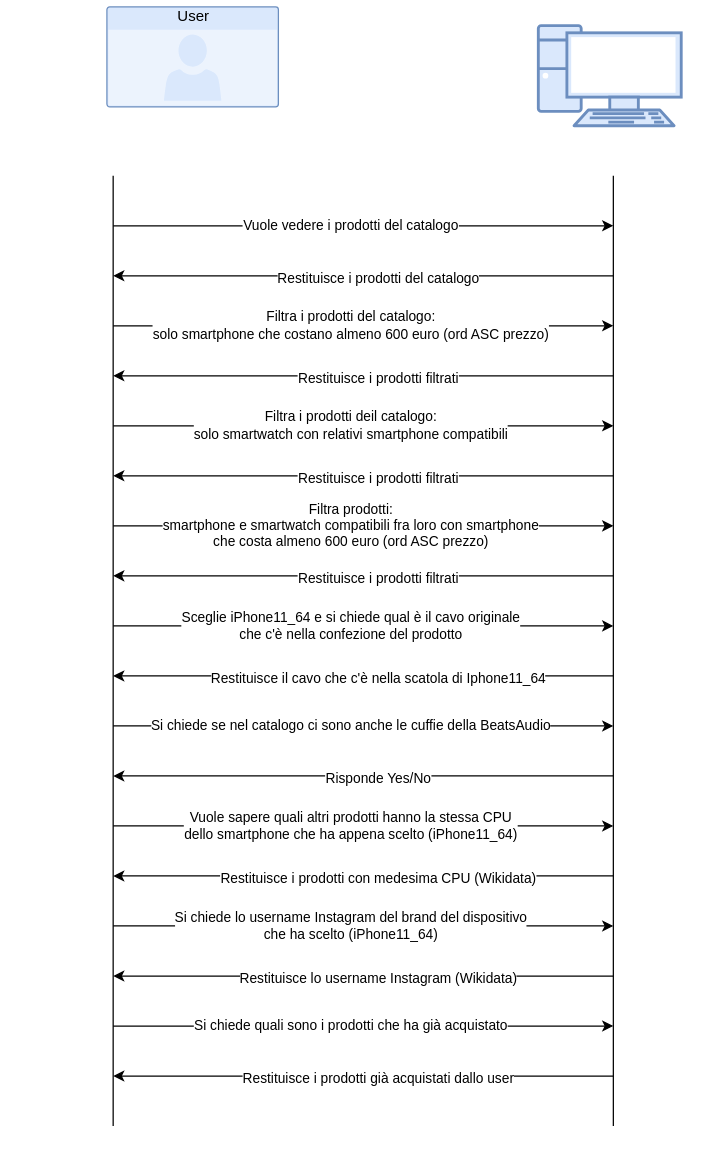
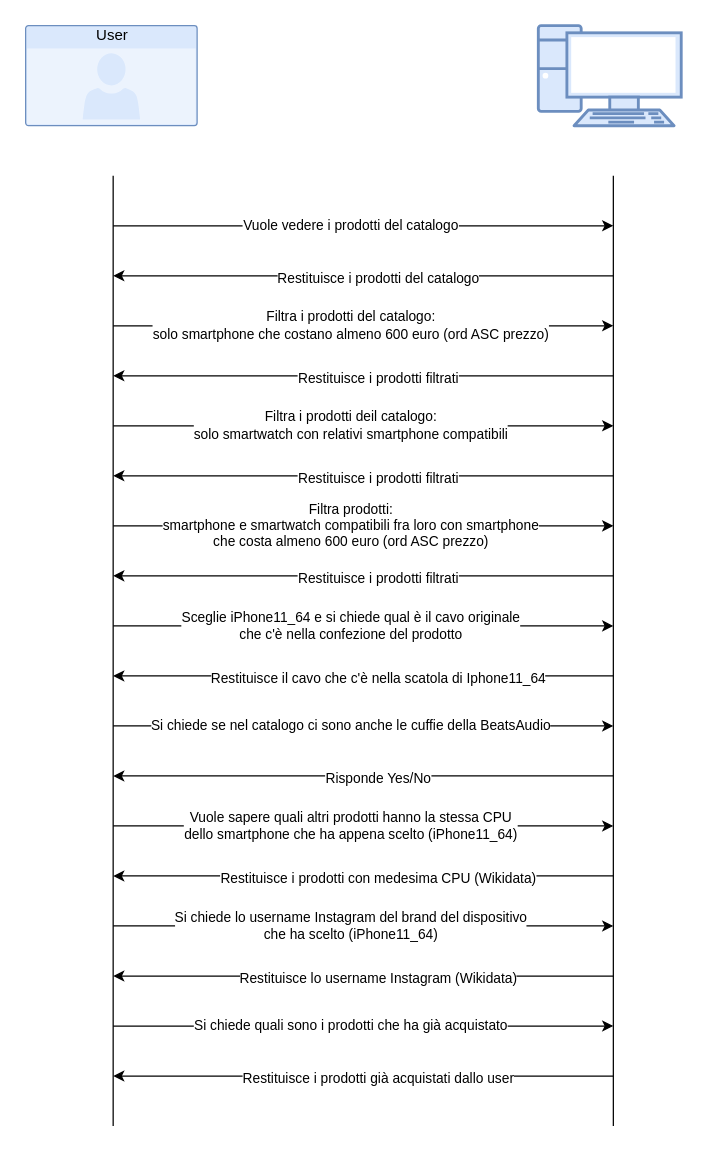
  <mxCell id="0" />
  <mxCell id="1" parent="0" />
  <mxCell id="2" value="" style="verticalAlign=top;verticalLabelPosition=bottom;labelPosition=center;align=center;html=1;outlineConnect=0;fillColor=#dae8fc;strokeColor=#6c8ebf;gradientDirection=north;strokeWidth=2;shape=mxgraph.networks.pc;" vertex="1" parent="1"><mxGeometry x="430" y="20" width="114.29" height="80" as="geometry" /></mxCell>
- <mxCell id="3" value="User" style="html=1;strokeColor=#6c8ebf;fillColor=#dae8fc;labelPosition=center;verticalLabelPosition=middle;verticalAlign=top;align=center;fontSize=12;outlineConnect=0;spacingTop=-6;shape=mxgraph.sitemap.user;" vertex="1" parent="1"><mxGeometry x="85" y="5" width="137.14" height="80" as="geometry" /></mxCell>
+ <mxCell id="3" value="User" style="html=1;strokeColor=#6c8ebf;fillColor=#dae8fc;labelPosition=center;verticalLabelPosition=middle;verticalAlign=top;align=center;fontSize=12;outlineConnect=0;spacingTop=-6;shape=mxgraph.sitemap.user;" vertex="1" parent="1"><mxGeometry x="20" y="20" width="137.14" height="80" as="geometry" /></mxCell>
  <mxCell id="4" value="" style="endArrow=none;html=1;" edge="1" parent="1"><mxGeometry width="50" height="50" relative="1" as="geometry"><mxPoint x="90" y="900" as="sourcePoint" /><mxPoint x="90" y="140" as="targetPoint" /></mxGeometry></mxCell>
  <mxCell id="5" value="" style="endArrow=none;html=1;entryX=0.5;entryY=1;entryDx=0;entryDy=0;entryPerimeter=0;" edge="1" parent="1"><mxGeometry width="50" height="50" relative="1" as="geometry"><mxPoint x="490" y="900" as="sourcePoint" /><mxPoint x="490" y="140" as="targetPoint" /></mxGeometry></mxCell>
  <mxCell id="6" value="" style="endArrow=classic;html=1;" edge="1" parent="1"><mxGeometry width="50" height="50" relative="1" as="geometry"><mxPoint x="90" y="180" as="sourcePoint" /><mxPoint x="490" y="180" as="targetPoint" /></mxGeometry></mxCell>
  <mxCell id="7" value="Vuole vedere i prodotti del catalogo" style="edgeLabel;html=1;align=center;verticalAlign=middle;resizable=0;points=[];" vertex="1" connectable="0" parent="6"><mxGeometry x="-0.056" y="1" relative="1" as="geometry"><mxPoint as="offset" /></mxGeometry></mxCell>
  <mxCell id="8" value="" style="endArrow=classic;html=1;" edge="1" parent="1"><mxGeometry width="50" height="50" relative="1" as="geometry"><mxPoint x="90" y="260" as="sourcePoint" /><mxPoint x="490" y="260" as="targetPoint" /></mxGeometry></mxCell>
  <mxCell id="9" value="Filtra i prodotti del catalogo: &lt;br&gt;solo smartphone che costano almeno 600 euro (ord ASC prezzo)" style="edgeLabel;html=1;align=center;verticalAlign=middle;resizable=0;points=[];" vertex="1" connectable="0" parent="8"><mxGeometry x="-0.056" y="1" relative="1" as="geometry"><mxPoint as="offset" /></mxGeometry></mxCell>
  <mxCell id="10" value="" style="endArrow=classic;html=1;" edge="1" parent="1"><mxGeometry width="50" height="50" relative="1" as="geometry"><mxPoint x="90" y="340" as="sourcePoint" /><mxPoint x="490" y="340" as="targetPoint" /></mxGeometry></mxCell>
  <mxCell id="11" value="Filtra i prodotti deil catalogo:&lt;br&gt;solo smartwatch con relativi smartphone compatibili" style="edgeLabel;html=1;align=center;verticalAlign=middle;resizable=0;points=[];" vertex="1" connectable="0" parent="10"><mxGeometry x="-0.056" y="1" relative="1" as="geometry"><mxPoint as="offset" /></mxGeometry></mxCell>
  <mxCell id="12" value="" style="endArrow=classic;html=1;" edge="1" parent="1"><mxGeometry width="50" height="50" relative="1" as="geometry"><mxPoint x="490" y="220" as="sourcePoint" /><mxPoint x="90" y="220" as="targetPoint" /></mxGeometry></mxCell>
  <mxCell id="13" value="Restituisce i prodotti del catalogo" style="edgeLabel;html=1;align=center;verticalAlign=middle;resizable=0;points=[];" vertex="1" connectable="0" parent="12"><mxGeometry x="-0.056" y="1" relative="1" as="geometry"><mxPoint as="offset" /></mxGeometry></mxCell>
  <mxCell id="14" value="" style="endArrow=classic;html=1;" edge="1" parent="1"><mxGeometry width="50" height="50" relative="1" as="geometry"><mxPoint x="490" y="300" as="sourcePoint" /><mxPoint x="90" y="300" as="targetPoint" /></mxGeometry></mxCell>
  <mxCell id="15" value="Restituisce i prodotti filtrati" style="edgeLabel;html=1;align=center;verticalAlign=middle;resizable=0;points=[];" vertex="1" connectable="0" parent="14"><mxGeometry x="-0.056" y="1" relative="1" as="geometry"><mxPoint as="offset" /></mxGeometry></mxCell>
  <mxCell id="16" value="" style="endArrow=classic;html=1;" edge="1" parent="1"><mxGeometry width="50" height="50" relative="1" as="geometry"><mxPoint x="490" y="380" as="sourcePoint" /><mxPoint x="90" y="380" as="targetPoint" /></mxGeometry></mxCell>
  <mxCell id="17" value="Restituisce i prodotti filtrati" style="edgeLabel;html=1;align=center;verticalAlign=middle;resizable=0;points=[];" vertex="1" connectable="0" parent="16"><mxGeometry x="-0.056" y="1" relative="1" as="geometry"><mxPoint as="offset" /></mxGeometry></mxCell>
  <mxCell id="18" value="" style="endArrow=classic;html=1;" edge="1" parent="1"><mxGeometry width="50" height="50" relative="1" as="geometry"><mxPoint x="90" y="420" as="sourcePoint" /><mxPoint x="490" y="420" as="targetPoint" /></mxGeometry></mxCell>
  <mxCell id="19" value="Filtra prodotti:&lt;br&gt;smartphone e smartwatch compatibili fra loro con smartphone&lt;br&gt;che costa almeno 600 euro (ord ASC prezzo)" style="edgeLabel;html=1;align=center;verticalAlign=middle;resizable=0;points=[];" vertex="1" connectable="0" parent="18"><mxGeometry x="-0.056" y="1" relative="1" as="geometry"><mxPoint as="offset" /></mxGeometry></mxCell>
  <mxCell id="20" value="" style="endArrow=classic;html=1;" edge="1" parent="1"><mxGeometry width="50" height="50" relative="1" as="geometry"><mxPoint x="490" y="460" as="sourcePoint" /><mxPoint x="90" y="460" as="targetPoint" /></mxGeometry></mxCell>
  <mxCell id="21" value="Restituisce i prodotti filtrati" style="edgeLabel;html=1;align=center;verticalAlign=middle;resizable=0;points=[];" vertex="1" connectable="0" parent="20"><mxGeometry x="-0.056" y="1" relative="1" as="geometry"><mxPoint as="offset" /></mxGeometry></mxCell>
  <mxCell id="22" value="" style="endArrow=classic;html=1;" edge="1" parent="1"><mxGeometry width="50" height="50" relative="1" as="geometry"><mxPoint x="90" y="500" as="sourcePoint" /><mxPoint x="490" y="500" as="targetPoint" /></mxGeometry></mxCell>
  <mxCell id="23" value="Sceglie iPhone11_64 e si chiede qual è il cavo originale &lt;br&gt;che c'è nella confezione del prodotto" style="edgeLabel;html=1;align=center;verticalAlign=middle;resizable=0;points=[];" vertex="1" connectable="0" parent="22"><mxGeometry x="-0.056" y="1" relative="1" as="geometry"><mxPoint as="offset" /></mxGeometry></mxCell>
  <mxCell id="24" value="" style="endArrow=classic;html=1;" edge="1" parent="1"><mxGeometry width="50" height="50" relative="1" as="geometry"><mxPoint x="490" y="540" as="sourcePoint" /><mxPoint x="90" y="540" as="targetPoint" /></mxGeometry></mxCell>
  <mxCell id="25" value="Restituisce il cavo che c'è nella scatola di Iphone11_64" style="edgeLabel;html=1;align=center;verticalAlign=middle;resizable=0;points=[];" vertex="1" connectable="0" parent="24"><mxGeometry x="-0.056" y="1" relative="1" as="geometry"><mxPoint as="offset" /></mxGeometry></mxCell>
  <mxCell id="26" value="" style="endArrow=classic;html=1;" edge="1" parent="1"><mxGeometry width="50" height="50" relative="1" as="geometry"><mxPoint x="90" y="580" as="sourcePoint" /><mxPoint x="490" y="580" as="targetPoint" /></mxGeometry></mxCell>
  <mxCell id="27" value="Si chiede se nel catalogo ci sono anche le cuffie della BeatsAudio" style="edgeLabel;html=1;align=center;verticalAlign=middle;resizable=0;points=[];" vertex="1" connectable="0" parent="26"><mxGeometry x="-0.056" y="1" relative="1" as="geometry"><mxPoint as="offset" /></mxGeometry></mxCell>
  <mxCell id="28" value="" style="endArrow=classic;html=1;" edge="1" parent="1"><mxGeometry width="50" height="50" relative="1" as="geometry"><mxPoint x="490" y="620" as="sourcePoint" /><mxPoint x="90" y="620" as="targetPoint" /></mxGeometry></mxCell>
  <mxCell id="29" value="Risponde Yes/No" style="edgeLabel;html=1;align=center;verticalAlign=middle;resizable=0;points=[];" vertex="1" connectable="0" parent="28"><mxGeometry x="-0.056" y="1" relative="1" as="geometry"><mxPoint as="offset" /></mxGeometry></mxCell>
  <mxCell id="30" value="" style="endArrow=classic;html=1;" edge="1" parent="1"><mxGeometry width="50" height="50" relative="1" as="geometry"><mxPoint x="90" y="660" as="sourcePoint" /><mxPoint x="490" y="660" as="targetPoint" /></mxGeometry></mxCell>
  <mxCell id="31" value="Vuole sapere quali altri prodotti hanno la stessa CPU&lt;br&gt;dello smartphone che ha appena scelto (iPhone11_64)" style="edgeLabel;html=1;align=center;verticalAlign=middle;resizable=0;points=[];" vertex="1" connectable="0" parent="30"><mxGeometry x="-0.056" y="1" relative="1" as="geometry"><mxPoint as="offset" /></mxGeometry></mxCell>
  <mxCell id="32" value="" style="endArrow=classic;html=1;" edge="1" parent="1"><mxGeometry width="50" height="50" relative="1" as="geometry"><mxPoint x="490" y="700" as="sourcePoint" /><mxPoint x="90" y="700" as="targetPoint" /></mxGeometry></mxCell>
  <mxCell id="33" value="Restituisce i prodotti con medesima CPU (Wikidata)" style="edgeLabel;html=1;align=center;verticalAlign=middle;resizable=0;points=[];" vertex="1" connectable="0" parent="32"><mxGeometry x="-0.056" y="1" relative="1" as="geometry"><mxPoint as="offset" /></mxGeometry></mxCell>
  <mxCell id="34" value="" style="endArrow=classic;html=1;" edge="1" parent="1"><mxGeometry width="50" height="50" relative="1" as="geometry"><mxPoint x="90" y="740" as="sourcePoint" /><mxPoint x="490" y="740" as="targetPoint" /></mxGeometry></mxCell>
  <mxCell id="35" value="Si chiede lo username Instagram del brand del dispositivo&lt;br&gt;che ha scelto (iPhone11_64)" style="edgeLabel;html=1;align=center;verticalAlign=middle;resizable=0;points=[];" vertex="1" connectable="0" parent="34"><mxGeometry x="-0.056" y="1" relative="1" as="geometry"><mxPoint as="offset" /></mxGeometry></mxCell>
  <mxCell id="36" value="" style="endArrow=classic;html=1;" edge="1" parent="1"><mxGeometry width="50" height="50" relative="1" as="geometry"><mxPoint x="490" y="780" as="sourcePoint" /><mxPoint x="90" y="780" as="targetPoint" /></mxGeometry></mxCell>
  <mxCell id="37" value="Restituisce lo username Instagram (Wikidata)" style="edgeLabel;html=1;align=center;verticalAlign=middle;resizable=0;points=[];" vertex="1" connectable="0" parent="36"><mxGeometry x="-0.056" y="1" relative="1" as="geometry"><mxPoint as="offset" /></mxGeometry></mxCell>
  <mxCell id="38" value="" style="endArrow=classic;html=1;" edge="1" parent="1"><mxGeometry width="50" height="50" relative="1" as="geometry"><mxPoint x="90" y="820" as="sourcePoint" /><mxPoint x="490" y="820" as="targetPoint" /></mxGeometry></mxCell>
  <mxCell id="39" value="Si chiede quali sono i prodotti che ha già acquistato" style="edgeLabel;html=1;align=center;verticalAlign=middle;resizable=0;points=[];" vertex="1" connectable="0" parent="38"><mxGeometry x="-0.056" y="1" relative="1" as="geometry"><mxPoint as="offset" /></mxGeometry></mxCell>
  <mxCell id="40" value="" style="endArrow=classic;html=1;" edge="1" parent="1"><mxGeometry width="50" height="50" relative="1" as="geometry"><mxPoint x="490" y="860" as="sourcePoint" /><mxPoint x="90" y="860" as="targetPoint" /></mxGeometry></mxCell>
  <mxCell id="41" value="Restituisce i prodotti già acquistati dallo user" style="edgeLabel;html=1;align=center;verticalAlign=middle;resizable=0;points=[];" vertex="1" connectable="0" parent="40"><mxGeometry x="-0.056" y="1" relative="1" as="geometry"><mxPoint as="offset" /></mxGeometry></mxCell>
